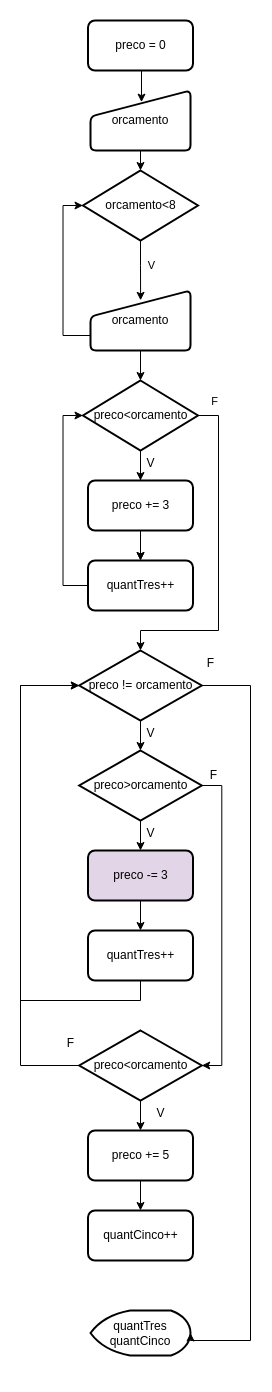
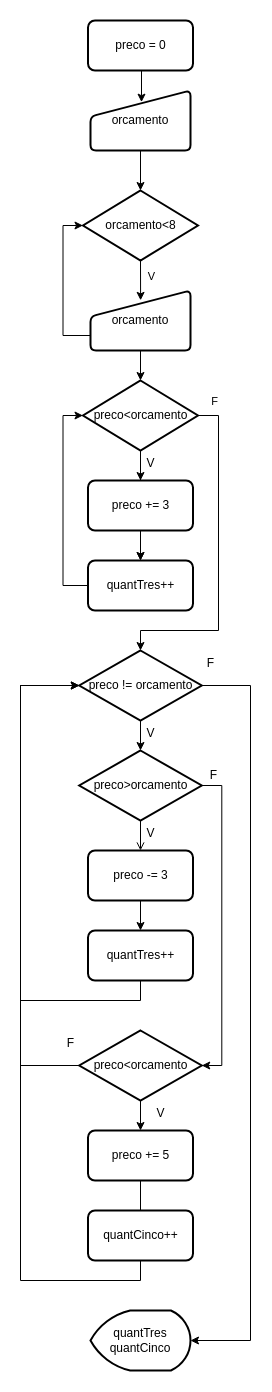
  <mxCell id="0" />
  <mxCell id="1" parent="0" />
  <mxCell id="2" value="orcamento" style="html=1;strokeWidth=2;shape=manualInput;whiteSpace=wrap;rounded=1;size=26;arcSize=11;" parent="1" vertex="1"><mxGeometry x="90" y="90" width="100" height="60" as="geometry" /></mxCell>
- <mxCell id="3" value="orcamento&amp;lt;8" style="strokeWidth=2;html=1;shape=mxgraph.flowchart.decision;whiteSpace=wrap;" parent="1" vertex="1"><mxGeometry x="82.5" y="170" width="115" height="70" as="geometry" /></mxCell>
+ <mxCell id="3" value="orcamento&amp;lt;8" style="strokeWidth=2;html=1;shape=mxgraph.flowchart.decision;whiteSpace=wrap;" parent="1" vertex="1"><mxGeometry x="82.5" y="190" width="115" height="70" as="geometry" /></mxCell>
  <mxCell id="4" style="edgeStyle=orthogonalEdgeStyle;rounded=0;orthogonalLoop=1;jettySize=auto;html=1;exitX=0.5;exitY=1;exitDx=0;exitDy=0;entryX=0.5;entryY=0;entryDx=0;entryDy=0;entryPerimeter=0;" parent="1" source="2" target="3" edge="1"><mxGeometry relative="1" as="geometry" /></mxCell>
  <mxCell id="5" value="orcamento" style="html=1;strokeWidth=2;shape=manualInput;whiteSpace=wrap;rounded=1;size=26;arcSize=11;" parent="1" vertex="1"><mxGeometry x="90" y="290" width="100" height="60" as="geometry" /></mxCell>
  <mxCell id="6" style="edgeStyle=orthogonalEdgeStyle;rounded=0;orthogonalLoop=1;jettySize=auto;html=1;exitX=0.5;exitY=1;exitDx=0;exitDy=0;exitPerimeter=0;entryX=0.501;entryY=0.164;entryDx=0;entryDy=0;entryPerimeter=0;" parent="1" source="3" target="5" edge="1"><mxGeometry relative="1" as="geometry" /></mxCell>
  <mxCell id="7" value="V" style="edgeLabel;html=1;align=center;verticalAlign=middle;resizable=0;points=[];" parent="6" vertex="1" connectable="0"><mxGeometry x="-0.183" relative="1" as="geometry"><mxPoint x="10" as="offset" /></mxGeometry></mxCell>
  <mxCell id="8" style="edgeStyle=orthogonalEdgeStyle;rounded=0;orthogonalLoop=1;jettySize=auto;html=1;exitX=0;exitY=0.75;exitDx=0;exitDy=0;entryX=0;entryY=0.5;entryDx=0;entryDy=0;entryPerimeter=0;" parent="1" source="5" target="3" edge="1"><mxGeometry relative="1" as="geometry" /></mxCell>
  <mxCell id="9" style="edgeStyle=orthogonalEdgeStyle;rounded=0;orthogonalLoop=1;jettySize=auto;html=1;exitX=0.5;exitY=1;exitDx=0;exitDy=0;exitPerimeter=0;entryX=0.5;entryY=0;entryDx=0;entryDy=0;" parent="1" source="11" target="16" edge="1"><mxGeometry relative="1" as="geometry" /></mxCell>
  <mxCell id="10" value="" style="edgeStyle=orthogonalEdgeStyle;rounded=0;orthogonalLoop=1;jettySize=auto;html=1;" parent="1" source="11" target="18" edge="1"><mxGeometry relative="1" as="geometry" /></mxCell>
  <mxCell id="11" value="preco&amp;lt;orcamento" style="strokeWidth=2;html=1;shape=mxgraph.flowchart.decision;whiteSpace=wrap;" parent="1" vertex="1"><mxGeometry x="82.5" y="380" width="115" height="70" as="geometry" /></mxCell>
  <mxCell id="12" value="preco = 0" style="rounded=1;whiteSpace=wrap;html=1;absoluteArcSize=1;arcSize=14;strokeWidth=2;" parent="1" vertex="1"><mxGeometry x="87.5" y="20" width="105" height="50" as="geometry" /></mxCell>
  <mxCell id="13" style="edgeStyle=orthogonalEdgeStyle;rounded=0;orthogonalLoop=1;jettySize=auto;html=1;exitX=0.5;exitY=1;exitDx=0;exitDy=0;entryX=0.51;entryY=0.194;entryDx=0;entryDy=0;entryPerimeter=0;" parent="1" source="12" target="2" edge="1"><mxGeometry relative="1" as="geometry" /></mxCell>
  <mxCell id="14" style="edgeStyle=orthogonalEdgeStyle;rounded=0;orthogonalLoop=1;jettySize=auto;html=1;exitX=0.5;exitY=1;exitDx=0;exitDy=0;entryX=0.5;entryY=0;entryDx=0;entryDy=0;entryPerimeter=0;" parent="1" source="5" target="11" edge="1"><mxGeometry relative="1" as="geometry" /></mxCell>
  <mxCell id="15" style="edgeStyle=orthogonalEdgeStyle;rounded=0;orthogonalLoop=1;jettySize=auto;html=1;exitX=0.5;exitY=1;exitDx=0;exitDy=0;entryX=0.5;entryY=0;entryDx=0;entryDy=0;" parent="1" source="16" target="18" edge="1"><mxGeometry relative="1" as="geometry" /></mxCell>
  <mxCell id="16" value="preco += 3" style="rounded=1;whiteSpace=wrap;html=1;absoluteArcSize=1;arcSize=14;strokeWidth=2;" parent="1" vertex="1"><mxGeometry x="87.5" y="480" width="105" height="50" as="geometry" /></mxCell>
  <mxCell id="17" style="edgeStyle=orthogonalEdgeStyle;rounded=0;orthogonalLoop=1;jettySize=auto;html=1;exitX=0;exitY=0.5;exitDx=0;exitDy=0;entryX=0;entryY=0.5;entryDx=0;entryDy=0;entryPerimeter=0;" parent="1" source="18" target="11" edge="1"><mxGeometry relative="1" as="geometry"><mxPoint x="60" y="410" as="targetPoint" /></mxGeometry></mxCell>
  <mxCell id="18" value="quantTres++" style="rounded=1;whiteSpace=wrap;html=1;absoluteArcSize=1;arcSize=14;strokeWidth=2;" parent="1" vertex="1"><mxGeometry x="87.5" y="560" width="105" height="50" as="geometry" /></mxCell>
  <mxCell id="19" value="V" style="text;html=1;align=center;verticalAlign=middle;resizable=0;points=[];autosize=1;strokeColor=none;fillColor=none;" parent="1" vertex="1"><mxGeometry x="135" y="448" width="30" height="30" as="geometry" /></mxCell>
  <mxCell id="20" value="preco != orcamento" style="strokeWidth=2;html=1;shape=mxgraph.flowchart.decision;whiteSpace=wrap;" parent="1" vertex="1"><mxGeometry x="78.75" y="650" width="122.5" height="70" as="geometry" /></mxCell>
  <mxCell id="21" style="edgeStyle=orthogonalEdgeStyle;rounded=0;orthogonalLoop=1;jettySize=auto;html=1;exitX=1;exitY=0.5;exitDx=0;exitDy=0;exitPerimeter=0;entryX=0.5;entryY=0;entryDx=0;entryDy=0;entryPerimeter=0;" parent="1" source="11" target="20" edge="1"><mxGeometry relative="1" as="geometry"><Array as="points"><mxPoint x="218" y="415" /><mxPoint x="218" y="630" /><mxPoint x="140" y="630" /></Array></mxGeometry></mxCell>
  <mxCell id="22" value="F" style="edgeLabel;html=1;align=center;verticalAlign=middle;resizable=0;points=[];" parent="21" vertex="1" connectable="0"><mxGeometry x="-0.904" y="3" relative="1" as="geometry"><mxPoint y="-12" as="offset" /></mxGeometry></mxCell>
  <mxCell id="23" style="edgeStyle=orthogonalEdgeStyle;rounded=0;orthogonalLoop=1;jettySize=auto;html=1;exitX=0.5;exitY=1;exitDx=0;exitDy=0;exitPerimeter=0;entryX=0.5;entryY=0;entryDx=0;entryDy=0;" parent="1" source="24" target="36" edge="1"><mxGeometry relative="1" as="geometry" /></mxCell>
  <mxCell id="24" value="preco&amp;lt;orcamento" style="strokeWidth=2;html=1;shape=mxgraph.flowchart.decision;whiteSpace=wrap;" parent="1" vertex="1"><mxGeometry x="78.75" y="1030" width="122.5" height="70" as="geometry" /></mxCell>
- <mxCell id="25" style="edgeStyle=orthogonalEdgeStyle;rounded=0;orthogonalLoop=1;jettySize=auto;html=1;exitX=0.5;exitY=1;exitDx=0;exitDy=0;exitPerimeter=0;entryX=0.5;entryY=0;entryDx=0;entryDy=0;" parent="1" source="26" target="29" edge="1"><mxGeometry relative="1" as="geometry" /></mxCell>
+ <mxCell id="25" style="edgeStyle=orthogonalEdgeStyle;rounded=0;orthogonalLoop=1;jettySize=auto;html=1;exitX=0.5;exitY=1;exitDx=0;exitDy=0;exitPerimeter=0;entryX=0.5;entryY=0;entryDx=0;entryDy=0;endArrow=open;" parent="1" source="26" target="29" edge="1"><mxGeometry relative="1" as="geometry" /></mxCell>
  <mxCell id="26" value="preco&amp;gt;orcamento" style="strokeWidth=2;html=1;shape=mxgraph.flowchart.decision;whiteSpace=wrap;" parent="1" vertex="1"><mxGeometry x="78.75" y="750" width="122.5" height="70" as="geometry" /></mxCell>
  <mxCell id="27" style="edgeStyle=orthogonalEdgeStyle;rounded=0;orthogonalLoop=1;jettySize=auto;html=1;exitX=0.5;exitY=1;exitDx=0;exitDy=0;exitPerimeter=0;entryX=0.5;entryY=0;entryDx=0;entryDy=0;entryPerimeter=0;" parent="1" source="20" target="26" edge="1"><mxGeometry relative="1" as="geometry" /></mxCell>
  <mxCell id="28" style="edgeStyle=orthogonalEdgeStyle;rounded=0;orthogonalLoop=1;jettySize=auto;html=1;exitX=0.5;exitY=1;exitDx=0;exitDy=0;entryX=0.5;entryY=0;entryDx=0;entryDy=0;" parent="1" source="29" target="30" edge="1"><mxGeometry relative="1" as="geometry" /></mxCell>
- <mxCell id="29" value="preco -= 3" style="rounded=1;whiteSpace=wrap;html=1;absoluteArcSize=1;arcSize=14;strokeWidth=2;fillColor=#e1d5e7;" parent="1" vertex="1"><mxGeometry x="87.5" y="850" width="105" height="50" as="geometry" /></mxCell>
+ <mxCell id="29" value="preco -= 3" style="rounded=1;whiteSpace=wrap;html=1;absoluteArcSize=1;arcSize=14;strokeWidth=2;" parent="1" vertex="1"><mxGeometry x="87.5" y="850" width="105" height="50" as="geometry" /></mxCell>
  <mxCell id="30" value="quantTres++" style="rounded=1;whiteSpace=wrap;html=1;absoluteArcSize=1;arcSize=14;strokeWidth=2;" parent="1" vertex="1"><mxGeometry x="87.5" y="930" width="105" height="50" as="geometry" /></mxCell>
  <mxCell id="31" value="V" style="text;html=1;align=center;verticalAlign=middle;resizable=0;points=[];autosize=1;strokeColor=none;fillColor=none;" parent="1" vertex="1"><mxGeometry x="135" y="718" width="30" height="30" as="geometry" /></mxCell>
  <mxCell id="32" value="V" style="text;html=1;align=center;verticalAlign=middle;resizable=0;points=[];autosize=1;strokeColor=none;fillColor=none;" parent="1" vertex="1"><mxGeometry x="135" y="818" width="30" height="30" as="geometry" /></mxCell>
  <mxCell id="33" style="edgeStyle=orthogonalEdgeStyle;rounded=0;orthogonalLoop=1;jettySize=auto;html=1;exitX=1;exitY=0.5;exitDx=0;exitDy=0;exitPerimeter=0;entryX=1;entryY=0.5;entryDx=0;entryDy=0;entryPerimeter=0;" parent="1" source="26" target="24" edge="1"><mxGeometry relative="1" as="geometry" /></mxCell>
  <mxCell id="34" value="F" style="text;html=1;align=center;verticalAlign=middle;resizable=0;points=[];autosize=1;strokeColor=none;fillColor=none;" parent="1" vertex="1"><mxGeometry x="197.5" y="760" width="30" height="30" as="geometry" /></mxCell>
- <mxCell id="35" style="edgeStyle=orthogonalEdgeStyle;rounded=0;orthogonalLoop=1;jettySize=auto;html=1;exitX=0.5;exitY=1;exitDx=0;exitDy=0;entryX=0.5;entryY=0;entryDx=0;entryDy=0;" parent="1" source="36" target="38" edge="1"><mxGeometry relative="1" as="geometry" /></mxCell>
+ <mxCell id="35" style="edgeStyle=orthogonalEdgeStyle;rounded=0;orthogonalLoop=1;jettySize=auto;html=1;exitX=0.5;exitY=1;exitDx=0;exitDy=0;entryX=0.5;entryY=0;entryDx=0;entryDy=0;endArrow=none;" parent="1" source="36" target="38" edge="1"><mxGeometry relative="1" as="geometry" /></mxCell>
  <mxCell id="36" value="preco += 5" style="rounded=1;whiteSpace=wrap;html=1;absoluteArcSize=1;arcSize=14;strokeWidth=2;" parent="1" vertex="1"><mxGeometry x="87.5" y="1130" width="105" height="50" as="geometry" /></mxCell>
+ <mxCell id="37" style="edgeStyle=orthogonalEdgeStyle;rounded=0;orthogonalLoop=1;jettySize=auto;html=1;exitX=0.5;exitY=1;exitDx=0;exitDy=0;entryX=0;entryY=0.5;entryDx=0;entryDy=0;entryPerimeter=0;" parent="1" source="38" target="20" edge="1"><mxGeometry relative="1" as="geometry"><mxPoint x="70" y="680" as="targetPoint" /><Array as="points"><mxPoint x="140" y="1280" /><mxPoint x="20" y="1280" /><mxPoint x="20" y="685" /></Array></mxGeometry></mxCell>
  <mxCell id="38" value="quantCinco++" style="rounded=1;whiteSpace=wrap;html=1;absoluteArcSize=1;arcSize=14;strokeWidth=2;" parent="1" vertex="1"><mxGeometry x="87.5" y="1210" width="105" height="50" as="geometry" /></mxCell>
  <mxCell id="39" style="edgeStyle=orthogonalEdgeStyle;rounded=0;orthogonalLoop=1;jettySize=auto;html=1;exitX=0.5;exitY=1;exitDx=0;exitDy=0;entryX=0;entryY=0.5;entryDx=0;entryDy=0;entryPerimeter=0;" parent="1" source="30" target="20" edge="1"><mxGeometry relative="1" as="geometry"><Array as="points"><mxPoint x="140" y="1000" /><mxPoint x="20" y="1000" /><mxPoint x="20" y="685" /></Array></mxGeometry></mxCell>
- <mxCell id="40" value="quantTres&lt;div&gt;quantCinco&lt;/div&gt;" style="strokeWidth=2;html=1;shape=mxgraph.flowchart.display;whiteSpace=wrap;" parent="1" vertex="1"><mxGeometry x="90" y="1310" width="100" height="45" as="geometry" /></mxCell>
+ <mxCell id="40" value="quantTres&lt;div&gt;quantCinco&lt;/div&gt;" style="strokeWidth=2;html=1;shape=mxgraph.flowchart.display;whiteSpace=wrap;" parent="1" vertex="1"><mxGeometry x="90" y="1310" width="100" height="60" as="geometry" /></mxCell>
  <mxCell id="41" value="V" style="text;html=1;align=center;verticalAlign=middle;resizable=0;points=[];autosize=1;strokeColor=none;fillColor=none;" parent="1" vertex="1"><mxGeometry x="145" y="1098" width="30" height="30" as="geometry" /></mxCell>
  <mxCell id="42" style="edgeStyle=orthogonalEdgeStyle;rounded=0;orthogonalLoop=1;jettySize=auto;html=1;exitX=0;exitY=0.5;exitDx=0;exitDy=0;exitPerimeter=0;entryX=0;entryY=0.5;entryDx=0;entryDy=0;entryPerimeter=0;" parent="1" source="24" target="20" edge="1"><mxGeometry relative="1" as="geometry"><Array as="points"><mxPoint x="20" y="1065" /><mxPoint x="20" y="685" /></Array></mxGeometry></mxCell>
  <mxCell id="43" value="F" style="text;html=1;align=center;verticalAlign=middle;resizable=0;points=[];autosize=1;strokeColor=none;fillColor=none;" parent="1" vertex="1"><mxGeometry x="55" y="1028" width="30" height="30" as="geometry" /></mxCell>
  <mxCell id="44" style="edgeStyle=orthogonalEdgeStyle;rounded=0;orthogonalLoop=1;jettySize=auto;html=1;exitX=1;exitY=0.5;exitDx=0;exitDy=0;exitPerimeter=0;entryX=1;entryY=0.5;entryDx=0;entryDy=0;entryPerimeter=0;" parent="1" source="20" target="40" edge="1"><mxGeometry relative="1" as="geometry"><Array as="points"><mxPoint x="250" y="685" /><mxPoint x="250" y="1340" /></Array></mxGeometry></mxCell>
  <mxCell id="45" value="F" style="text;html=1;align=center;verticalAlign=middle;resizable=0;points=[];autosize=1;strokeColor=none;fillColor=none;" parent="1" vertex="1"><mxGeometry x="195" y="648" width="30" height="30" as="geometry" /></mxCell>
